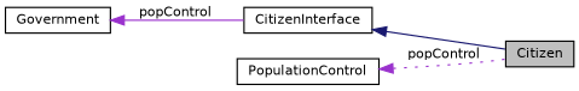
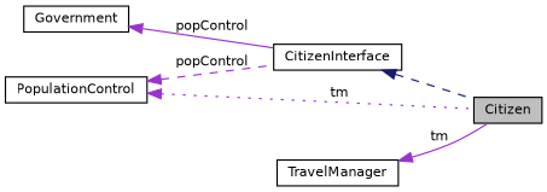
  digraph {
    rankdir=LR
    node [color=black fillcolor=white fontname=Helvetica fontsize=10 shape=record style=filled]
    edge [color=darkorchid3 dir=back fontname=Helvetica fontsize=10 labelfontname=Helvetica labelfontsize=10 style=dashed]
    n1 [fillcolor=grey75 fontcolor=black height=0.2 label=Citizen width=0.4]
    n2 [height=0.2 label=CitizenInterface width=0.4]
    n3 [height=0.2 label=Government width=0.4]
    n4 [height=0.2 label=PopulationControl width=0.4]
-   n2 -> n1 [color=midnightblue style=solid]
+   n5 [height=0.2 label=TravelManager width=0.4]
+   n2 -> n1 [color=midnightblue]
    n3 -> n2 [label=" popControl" style=solid]
-   n4 -> n1 [label=" popControl" style=dotted]
+   n4 -> n1 [label=" tm" style=dotted]
+   n4 -> n2 [label=" popControl"]
+   n5 -> n1 [label=" tm" style=solid]
  }
